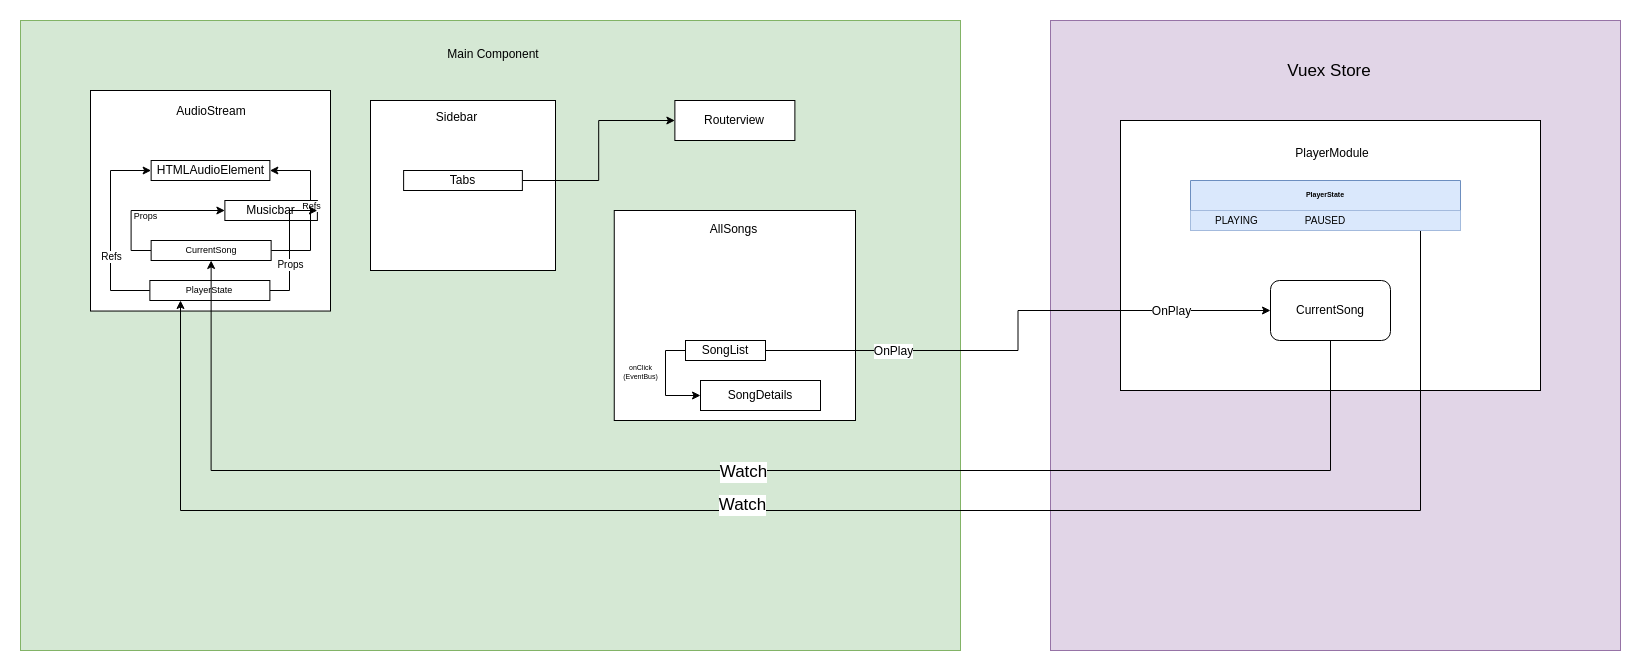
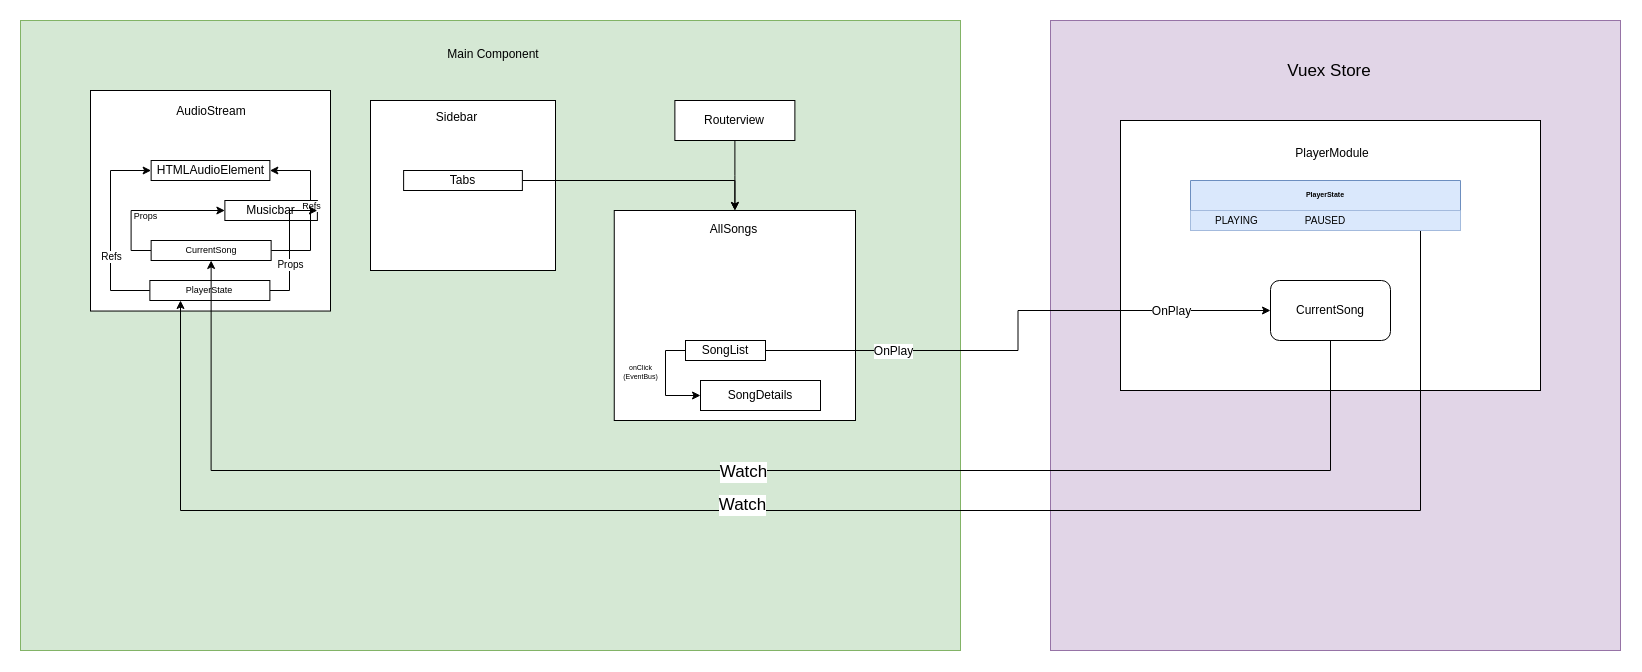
  <mxCell id="0" />
  <mxCell id="1" parent="0" />
  <mxCell id="2" value="&lt;div&gt;Main Component&lt;/div&gt;" style="rounded=0;whiteSpace=wrap;html=1;align=start;container=1;movableLabel=1;fillColor=#d5e8d4;strokeColor=#82b366;recursiveResize=0;" vertex="1" parent="1"><mxGeometry x="20" y="20" width="940" height="630" as="geometry"><mxPoint x="3" y="-281" as="offset" /></mxGeometry></mxCell>
  <mxCell id="3" value="AudioStream" style="rounded=0;whiteSpace=wrap;html=1;movableLabel=1;" vertex="1" parent="2"><mxGeometry x="70" y="70" width="240" height="220.54" as="geometry"><mxPoint x="1" y="-89" as="offset" /></mxGeometry></mxCell>
  <mxCell id="4" value="HTMLAudioElement" style="rounded=0;whiteSpace=wrap;html=1;" vertex="1" parent="2"><mxGeometry x="130.63" y="140" width="118.75" height="20" as="geometry" /></mxCell>
  <mxCell id="5" value="Musicbar" style="rounded=0;whiteSpace=wrap;html=1;" vertex="1" parent="2"><mxGeometry x="204.38" y="180" width="92.5" height="20" as="geometry" /></mxCell>
  <mxCell id="6" value="Sidebar" style="rounded=0;whiteSpace=wrap;html=1;movableLabel=1;" vertex="1" parent="2"><mxGeometry x="350" y="80" width="185" height="170" as="geometry"><mxPoint x="-6" y="-68" as="offset" /></mxGeometry></mxCell>
- <mxCell id="7" style="edgeStyle=orthogonalEdgeStyle;rounded=0;orthogonalLoop=1;jettySize=auto;html=1;entryX=0;entryY=0.5;entryDx=0;entryDy=0;fontSize=9;" edge="1" parent="2" source="8" target="10"><mxGeometry relative="1" as="geometry" /></mxCell>
+ <mxCell id="7" style="edgeStyle=orthogonalEdgeStyle;rounded=0;orthogonalLoop=1;jettySize=auto;html=1;fontSize=9;" edge="1" parent="2" source="8" target="11"><mxGeometry relative="1" as="geometry" /></mxCell>
  <mxCell id="8" value="Tabs" style="rounded=0;whiteSpace=wrap;html=1;" vertex="1" parent="2"><mxGeometry x="383.12" y="150" width="118.75" height="20" as="geometry" /></mxCell>
+ <mxCell id="9" value="" style="edgeStyle=orthogonalEdgeStyle;rounded=0;orthogonalLoop=1;jettySize=auto;html=1;" edge="1" parent="2" source="10" target="11"><mxGeometry relative="1" as="geometry" /></mxCell>
  <mxCell id="10" value="Routerview" style="rounded=0;whiteSpace=wrap;html=1;" vertex="1" parent="2"><mxGeometry x="654.38" y="80" width="120" height="40" as="geometry" /></mxCell>
  <mxCell id="11" value="AllSongs" style="whiteSpace=wrap;html=1;rounded=0;movableLabel=1;" vertex="1" parent="2"><mxGeometry x="593.75" y="190" width="241.25" height="210" as="geometry"><mxPoint x="-1" y="-86" as="offset" /></mxGeometry></mxCell>
  <mxCell id="12" style="edgeStyle=orthogonalEdgeStyle;rounded=0;orthogonalLoop=1;jettySize=auto;html=1;entryX=0;entryY=0.5;entryDx=0;entryDy=0;exitX=0;exitY=0.5;exitDx=0;exitDy=0;" edge="1" parent="2" source="13" target="14"><mxGeometry relative="1" as="geometry" /></mxCell>
  <mxCell id="13" value="SongList" style="rounded=0;whiteSpace=wrap;html=1;" vertex="1" parent="2"><mxGeometry x="665" y="320" width="80" height="20" as="geometry" /></mxCell>
  <mxCell id="14" value="SongDetails" style="rounded=0;whiteSpace=wrap;html=1;" vertex="1" parent="2"><mxGeometry x="680" y="360" width="120" height="30" as="geometry" /></mxCell>
  <mxCell id="15" value="&lt;font style=&quot;font-size: 7px&quot;&gt;onClick&lt;br style=&quot;font-size: 7px&quot;&gt;(EventBus)&lt;br style=&quot;font-size: 7px&quot;&gt;&lt;/font&gt;" style="text;html=1;strokeColor=none;fillColor=none;align=center;verticalAlign=middle;whiteSpace=wrap;rounded=0;fontSize=7;" vertex="1" parent="2"><mxGeometry x="587.13" y="350" width="67.25" height="3" as="geometry" /></mxCell>
  <mxCell id="16" style="edgeStyle=orthogonalEdgeStyle;rounded=0;orthogonalLoop=1;jettySize=auto;html=1;entryX=0;entryY=0.5;entryDx=0;entryDy=0;fontSize=9;exitX=0;exitY=0.5;exitDx=0;exitDy=0;" edge="1" parent="2" source="20" target="5"><mxGeometry relative="1" as="geometry" /></mxCell>
  <mxCell id="17" value="Props" style="edgeLabel;html=1;align=center;verticalAlign=middle;resizable=0;points=[];fontSize=9;" vertex="1" connectable="0" parent="16"><mxGeometry x="-0.041" relative="1" as="geometry"><mxPoint y="5.03" as="offset" /></mxGeometry></mxCell>
  <mxCell id="18" style="edgeStyle=orthogonalEdgeStyle;rounded=0;orthogonalLoop=1;jettySize=auto;html=1;entryX=1;entryY=0.5;entryDx=0;entryDy=0;fontSize=9;exitX=1;exitY=0.5;exitDx=0;exitDy=0;" edge="1" parent="2" source="20" target="4"><mxGeometry relative="1" as="geometry"><Array as="points"><mxPoint x="290" y="230" /><mxPoint x="290" y="150" /></Array></mxGeometry></mxCell>
  <mxCell id="19" value="Refs" style="edgeLabel;html=1;align=center;verticalAlign=middle;resizable=0;points=[];fontSize=9;" vertex="1" connectable="0" parent="18"><mxGeometry x="0.221" relative="1" as="geometry"><mxPoint y="14.12" as="offset" /></mxGeometry></mxCell>
  <mxCell id="20" value="CurrentSong" style="rounded=0;whiteSpace=wrap;html=1;fontSize=9;" vertex="1" parent="2"><mxGeometry x="130.63" y="220" width="120" height="20" as="geometry" /></mxCell>
  <mxCell id="21" style="edgeStyle=orthogonalEdgeStyle;rounded=0;orthogonalLoop=1;jettySize=auto;html=1;entryX=0;entryY=0.5;entryDx=0;entryDy=0;fontSize=12;" edge="1" parent="2" source="25" target="4"><mxGeometry relative="1" as="geometry"><Array as="points"><mxPoint x="90" y="270" /><mxPoint x="90" y="150" /></Array></mxGeometry></mxCell>
  <mxCell id="22" value="Refs" style="edgeLabel;html=1;align=center;verticalAlign=middle;resizable=0;points=[];fontSize=10;" vertex="1" connectable="0" parent="21"><mxGeometry x="-0.076" relative="1" as="geometry"><mxPoint y="18" as="offset" /></mxGeometry></mxCell>
  <mxCell id="23" style="edgeStyle=orthogonalEdgeStyle;rounded=0;orthogonalLoop=1;jettySize=auto;html=1;entryX=1;entryY=0.5;entryDx=0;entryDy=0;fontSize=12;" edge="1" parent="2" source="25" target="5"><mxGeometry relative="1" as="geometry"><Array as="points"><mxPoint x="269" y="270" /><mxPoint x="269" y="190" /></Array></mxGeometry></mxCell>
  <mxCell id="24" value="Props" style="edgeLabel;html=1;align=center;verticalAlign=middle;resizable=0;points=[];fontSize=10;" vertex="1" connectable="0" parent="23"><mxGeometry x="-0.284" relative="1" as="geometry"><mxPoint as="offset" /></mxGeometry></mxCell>
  <mxCell id="25" value="PlayerState" style="rounded=0;whiteSpace=wrap;html=1;fontSize=9;" vertex="1" parent="2"><mxGeometry x="129.38" y="260" width="120" height="20" as="geometry" /></mxCell>
  <mxCell id="26" value="&lt;font style=&quot;font-size: 17px&quot;&gt;Vuex Store&lt;/font&gt;" style="rounded=0;whiteSpace=wrap;html=1;fontSize=7;movableLabel=1;fillColor=#e1d5e7;strokeColor=#9673a6;" vertex="1" parent="1"><mxGeometry x="1050" y="20" width="570" height="630" as="geometry"><mxPoint x="-6" y="-264" as="offset" /></mxGeometry></mxCell>
  <mxCell id="27" value="&lt;font style=&quot;font-size: 12px&quot;&gt;PlayerModule&lt;/font&gt;" style="rounded=0;whiteSpace=wrap;html=1;fontSize=7;movableLabel=1;" vertex="1" parent="1"><mxGeometry x="1120" y="120" width="420" height="270" as="geometry"><mxPoint x="2" y="-102" as="offset" /></mxGeometry></mxCell>
  <mxCell id="28" style="edgeStyle=orthogonalEdgeStyle;rounded=0;orthogonalLoop=1;jettySize=auto;html=1;fontSize=10;" edge="1" parent="1" source="30"><mxGeometry relative="1" as="geometry"><mxPoint x="180" y="300" as="targetPoint" /><Array as="points"><mxPoint x="1420" y="510" /><mxPoint x="180" y="510" /><mxPoint x="180" y="300" /></Array></mxGeometry></mxCell>
  <mxCell id="29" value="&lt;font style=&quot;font-size: 17px;&quot;&gt;Watch&lt;/font&gt;" style="edgeLabel;html=1;align=center;verticalAlign=middle;resizable=0;points=[];fontSize=17;" vertex="1" connectable="0" parent="28"><mxGeometry x="0.109" y="-6" relative="1" as="geometry"><mxPoint as="offset" /></mxGeometry></mxCell>
  <mxCell id="30" value="PlayerState" style="shape=table;html=1;whiteSpace=wrap;startSize=30;container=1;collapsible=0;childLayout=tableLayout;fontStyle=1;align=center;fontSize=7;fillColor=#dae8fc;strokeColor=#6c8ebf;" vertex="1" parent="1"><mxGeometry x="1190" y="180" width="270" height="50" as="geometry" /></mxCell>
  <mxCell id="31" value="" style="shape=partialRectangle;html=1;whiteSpace=wrap;collapsible=0;dropTarget=0;pointerEvents=0;fillColor=#dae8fc;top=0;left=0;bottom=0;right=0;points=[[0,0.5],[1,0.5]];portConstraint=eastwest;strokeColor=#6c8ebf;" vertex="1" parent="30"><mxGeometry y="30" width="270" height="20" as="geometry" /></mxCell>
  <mxCell id="32" value="&lt;font style=&quot;font-size: 10px&quot;&gt;&amp;nbsp;PLAYING&lt;/font&gt;" style="shape=partialRectangle;html=1;whiteSpace=wrap;connectable=0;fillColor=none;top=0;left=0;bottom=0;right=0;overflow=hidden;" vertex="1" parent="31"><mxGeometry width="90" height="20" as="geometry" /></mxCell>
  <mxCell id="33" value="&lt;font style=&quot;font-size: 10px&quot;&gt;PAUSED&lt;/font&gt;" style="shape=partialRectangle;html=1;whiteSpace=wrap;connectable=0;fillColor=none;top=0;left=0;bottom=0;right=0;overflow=hidden;" vertex="1" parent="31"><mxGeometry x="90" width="90" height="20" as="geometry" /></mxCell>
  <mxCell id="34" style="edgeStyle=orthogonalEdgeStyle;rounded=0;orthogonalLoop=1;jettySize=auto;html=1;fontSize=12;entryX=0.5;entryY=1;entryDx=0;entryDy=0;" edge="1" parent="1" source="36" target="20"><mxGeometry relative="1" as="geometry"><mxPoint x="131" y="290" as="targetPoint" /><Array as="points"><mxPoint x="1330" y="470" /><mxPoint x="211" y="470" /><mxPoint x="211" y="260" /></Array></mxGeometry></mxCell>
  <mxCell id="35" value="&lt;font style=&quot;font-size: 17px&quot;&gt;Watch&lt;/font&gt;" style="edgeLabel;html=1;align=center;verticalAlign=middle;resizable=0;points=[];fontSize=12;" vertex="1" connectable="0" parent="34"><mxGeometry x="0.006" y="1" relative="1" as="geometry"><mxPoint x="16" as="offset" /></mxGeometry></mxCell>
  <mxCell id="36" value="&lt;font style=&quot;font-size: 12px&quot;&gt;CurrentSong&lt;/font&gt;" style="rounded=1;whiteSpace=wrap;html=1;fontSize=7;" vertex="1" parent="1"><mxGeometry x="1270" y="280" width="120" height="60" as="geometry" /></mxCell>
  <mxCell id="37" style="edgeStyle=orthogonalEdgeStyle;rounded=0;orthogonalLoop=1;jettySize=auto;html=1;fontSize=9;" edge="1" parent="1" source="13" target="36"><mxGeometry relative="1" as="geometry" /></mxCell>
  <mxCell id="38" value="OnPlay" style="edgeLabel;html=1;align=center;verticalAlign=middle;resizable=0;points=[];fontSize=12;" vertex="1" connectable="0" parent="37"><mxGeometry x="-0.495" relative="1" as="geometry"><mxPoint x="-10.57" as="offset" /></mxGeometry></mxCell>
  <mxCell id="39" value="OnPlay" style="edgeLabel;html=1;align=center;verticalAlign=middle;resizable=0;points=[];fontSize=12;" vertex="1" connectable="0" parent="1"><mxGeometry x="1170" y="310" as="geometry" /></mxCell>
